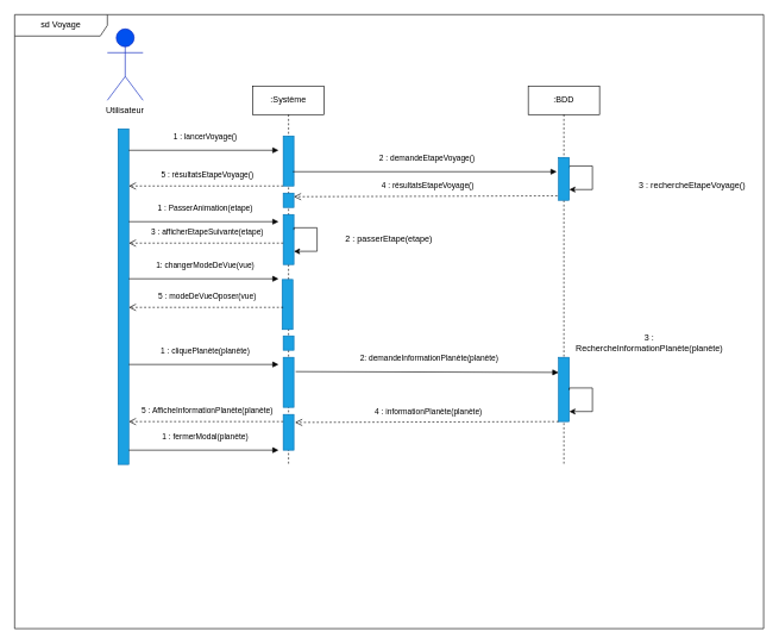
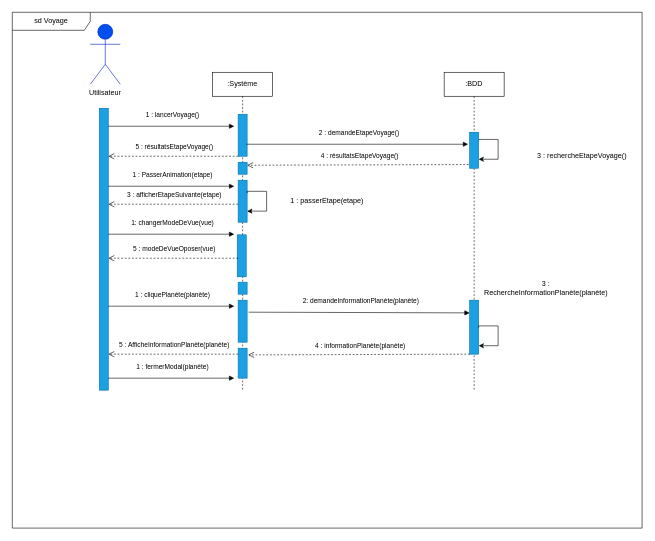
  <mxCell id="0" />
  <mxCell id="1" parent="0" />
  <mxCell id="2" value="sd Voyage" style="shape=umlFrame;whiteSpace=wrap;html=1;width=130;height=30;" parent="1" vertex="1"><mxGeometry x="20" y="20" width="1050" height="860" as="geometry" /></mxCell>
  <mxCell id="3" value="&lt;b&gt;Utilisateur&lt;/b&gt;" style="shape=umlActor;verticalLabelPosition=bottom;verticalAlign=top;html=1;fillColor=#0050ef;fontColor=#ffffff;strokeColor=#001DBC;" parent="1" vertex="1"><mxGeometry x="150" y="40" width="50" height="100" as="geometry" /></mxCell>
  <mxCell id="4" value="Utilisateur" style="text;html=1;strokeColor=none;fillColor=none;align=center;verticalAlign=middle;whiteSpace=wrap;rounded=0;" parent="1" vertex="1"><mxGeometry x="145" y="140" width="60" height="30" as="geometry" /></mxCell>
  <mxCell id="5" value=":Système" style="shape=umlLifeline;perimeter=lifelinePerimeter;whiteSpace=wrap;html=1;container=1;collapsible=0;recursiveResize=0;outlineConnect=0;" parent="1" vertex="1"><mxGeometry x="354" y="120" width="100" height="530" as="geometry" /></mxCell>
  <mxCell id="6" value="" style="rounded=0;whiteSpace=wrap;html=1;fillColor=#1ba1e2;fontColor=#ffffff;strokeColor=#006EAF;" parent="5" vertex="1"><mxGeometry x="42.5" y="180" width="15" height="70" as="geometry" /></mxCell>
  <mxCell id="7" value="" style="rounded=0;whiteSpace=wrap;html=1;fillColor=#1ba1e2;fontColor=#ffffff;strokeColor=#006EAF;" parent="5" vertex="1"><mxGeometry x="42.5" y="150" width="15" height="20" as="geometry" /></mxCell>
  <mxCell id="8" value="" style="rounded=0;whiteSpace=wrap;html=1;fillColor=#1ba1e2;fontColor=#ffffff;strokeColor=#006EAF;" parent="5" vertex="1"><mxGeometry x="42.5" y="350" width="15" height="20" as="geometry" /></mxCell>
  <mxCell id="9" value="" style="rounded=0;whiteSpace=wrap;html=1;fillColor=#1ba1e2;fontColor=#ffffff;strokeColor=#006EAF;" parent="5" vertex="1"><mxGeometry x="41" y="271" width="15" height="70" as="geometry" /></mxCell>
  <mxCell id="10" style="edgeStyle=orthogonalEdgeStyle;rounded=0;orthogonalLoop=1;jettySize=auto;html=1;exitX=1;exitY=0.25;exitDx=0;exitDy=0;entryX=1;entryY=0.75;entryDx=0;entryDy=0;" edge="1" parent="5"><mxGeometry relative="1" as="geometry"><Array as="points"><mxPoint x="58.03" y="198.51" /><mxPoint x="90.03" y="198.51" /><mxPoint x="90.03" y="231.51" /></Array><mxPoint x="57.53" y="201.51" as="sourcePoint" /><mxPoint x="57.53" y="231.51" as="targetPoint" /></mxGeometry></mxCell>
  <mxCell id="11" value=":BDD" style="shape=umlLifeline;perimeter=lifelinePerimeter;whiteSpace=wrap;html=1;container=1;collapsible=0;recursiveResize=0;outlineConnect=0;" parent="1" vertex="1"><mxGeometry x="740" y="120" width="100" height="530" as="geometry" /></mxCell>
  <mxCell id="12" style="edgeStyle=orthogonalEdgeStyle;rounded=0;orthogonalLoop=1;jettySize=auto;html=1;exitX=1;exitY=0.25;exitDx=0;exitDy=0;entryX=1;entryY=0.75;entryDx=0;entryDy=0;" parent="11" source="13" target="13" edge="1"><mxGeometry relative="1" as="geometry"><Array as="points"><mxPoint x="58" y="112" /><mxPoint x="90" y="112" /><mxPoint x="90" y="145" /></Array></mxGeometry></mxCell>
  <mxCell id="13" value="" style="rounded=0;whiteSpace=wrap;html=1;fillColor=#1ba1e2;fontColor=#ffffff;strokeColor=#006EAF;" parent="11" vertex="1"><mxGeometry x="42.5" y="100" width="15" height="60" as="geometry" /></mxCell>
  <mxCell id="14" value="" style="rounded=0;whiteSpace=wrap;html=1;fillColor=#1ba1e2;fontColor=#ffffff;strokeColor=#006EAF;" parent="1" vertex="1"><mxGeometry x="165" y="180" width="15" height="470" as="geometry" /></mxCell>
  <mxCell id="15" value="" style="rounded=0;whiteSpace=wrap;html=1;fillColor=#1ba1e2;fontColor=#ffffff;strokeColor=#006EAF;" parent="1" vertex="1"><mxGeometry x="396.5" y="190" width="15" height="70" as="geometry" /></mxCell>
  <mxCell id="16" value="1 : lancerVoyage()" style="html=1;verticalAlign=bottom;endArrow=block;rounded=0;" parent="1" edge="1"><mxGeometry x="0.016" y="10" width="80" relative="1" as="geometry"><mxPoint x="180" y="210" as="sourcePoint" /><mxPoint x="390" y="210" as="targetPoint" /><mxPoint as="offset" /></mxGeometry></mxCell>
  <mxCell id="17" value="2 : demandeEtapeVoyage()" style="html=1;verticalAlign=bottom;endArrow=block;rounded=0;" parent="1" edge="1"><mxGeometry x="0.016" y="10" width="80" relative="1" as="geometry"><mxPoint x="410" y="240" as="sourcePoint" /><mxPoint x="780" y="240" as="targetPoint" /><mxPoint as="offset" /></mxGeometry></mxCell>
  <mxCell id="18" value="3 : rechercheEtapeVoyage()" style="text;html=1;strokeColor=none;fillColor=none;align=center;verticalAlign=middle;whiteSpace=wrap;rounded=0;" parent="1" vertex="1"><mxGeometry x="875" y="245" width="190" height="30" as="geometry" /></mxCell>
  <mxCell id="19" value="4 : résultatsEtapeVoyage()" style="html=1;verticalAlign=bottom;endArrow=open;dashed=1;endSize=8;rounded=0;exitX=-0.111;exitY=0.897;exitDx=0;exitDy=0;exitPerimeter=0;entryX=1;entryY=0.25;entryDx=0;entryDy=0;" parent="1" source="13" target="7" edge="1"><mxGeometry x="-0.016" y="-6" relative="1" as="geometry"><mxPoint x="792.5" y="555" as="sourcePoint" /><mxPoint x="480" y="274" as="targetPoint" /><mxPoint as="offset" /></mxGeometry></mxCell>
  <mxCell id="20" value="1 : PasserAnimation(etape)" style="html=1;verticalAlign=bottom;endArrow=block;rounded=0;" parent="1" edge="1"><mxGeometry x="0.016" y="10" width="80" relative="1" as="geometry"><mxPoint x="180" y="310" as="sourcePoint" /><mxPoint x="390" y="310" as="targetPoint" /><mxPoint as="offset" /></mxGeometry></mxCell>
  <mxCell id="21" value="5 : résultatsEtapeVoyage()" style="html=1;verticalAlign=bottom;endArrow=open;dashed=1;endSize=8;rounded=0;exitX=0;exitY=1;exitDx=0;exitDy=0;" parent="1" source="15" edge="1"><mxGeometry x="-0.016" y="-6" relative="1" as="geometry"><mxPoint x="389.335" y="290" as="sourcePoint" /><mxPoint x="180" y="260" as="targetPoint" /><mxPoint as="offset" /><Array as="points" /></mxGeometry></mxCell>
  <mxCell id="22" value="3 : afficherEtapeSuivante(etape)" style="html=1;verticalAlign=bottom;endArrow=open;dashed=1;endSize=8;rounded=0;exitX=0;exitY=0.75;exitDx=0;exitDy=0;" parent="1" edge="1"><mxGeometry x="-0.016" y="-6" relative="1" as="geometry"><mxPoint x="396.5" y="340" as="sourcePoint" /><mxPoint x="180" y="340" as="targetPoint" /><mxPoint as="offset" /></mxGeometry></mxCell>
  <mxCell id="23" value="1: changerModeDeVue(vue)" style="html=1;verticalAlign=bottom;endArrow=block;rounded=0;" parent="1" edge="1"><mxGeometry x="0.016" y="10" width="80" relative="1" as="geometry"><mxPoint x="180" y="390" as="sourcePoint" /><mxPoint x="390" y="390" as="targetPoint" /><mxPoint as="offset" /></mxGeometry></mxCell>
  <mxCell id="24" value="" style="rounded=0;whiteSpace=wrap;html=1;fillColor=#1ba1e2;fontColor=#ffffff;strokeColor=#006EAF;" parent="1" vertex="1"><mxGeometry x="396.5" y="500" width="15" height="70" as="geometry" /></mxCell>
  <mxCell id="25" value="2: demandeInformationPlanète(planète)" style="html=1;verticalAlign=bottom;endArrow=block;rounded=0;" parent="1" edge="1"><mxGeometry x="0.016" y="10" width="80" relative="1" as="geometry"><mxPoint x="414" y="520" as="sourcePoint" /><mxPoint x="782.5" y="521.18" as="targetPoint" /><mxPoint as="offset" /></mxGeometry></mxCell>
  <mxCell id="26" value="" style="rounded=0;whiteSpace=wrap;html=1;fillColor=#1ba1e2;fontColor=#ffffff;strokeColor=#006EAF;" parent="1" vertex="1"><mxGeometry x="782.5" y="500" width="15" height="90" as="geometry" /></mxCell>
  <mxCell id="27" style="edgeStyle=orthogonalEdgeStyle;rounded=0;orthogonalLoop=1;jettySize=auto;html=1;exitX=1;exitY=0.25;exitDx=0;exitDy=0;entryX=1;entryY=0.75;entryDx=0;entryDy=0;" parent="1" edge="1"><mxGeometry relative="1" as="geometry"><Array as="points"><mxPoint x="798.03" y="542.94" /><mxPoint x="830.03" y="542.94" /><mxPoint x="830.03" y="575.94" /></Array><mxPoint x="797.53" y="545.94" as="sourcePoint" /><mxPoint x="797.53" y="575.94" as="targetPoint" /></mxGeometry></mxCell>
  <mxCell id="28" value="4 : informationPlanète(planète)" style="html=1;verticalAlign=bottom;endArrow=open;dashed=1;endSize=8;rounded=0;exitX=-0.111;exitY=0.897;exitDx=0;exitDy=0;exitPerimeter=0;entryX=1;entryY=0.25;entryDx=0;entryDy=0;" parent="1" edge="1"><mxGeometry x="-0.016" y="-6" relative="1" as="geometry"><mxPoint x="782.495" y="590" as="sourcePoint" /><mxPoint x="413.16" y="591.18" as="targetPoint" /><mxPoint as="offset" /></mxGeometry></mxCell>
  <mxCell id="29" value="" style="rounded=0;whiteSpace=wrap;html=1;fillColor=#1ba1e2;fontColor=#ffffff;strokeColor=#006EAF;" parent="1" vertex="1"><mxGeometry x="396.5" y="580" width="15" height="50" as="geometry" /></mxCell>
  <mxCell id="30" value="3 : RechercheInformationPlanète(planète)" style="text;html=1;strokeColor=none;fillColor=none;align=center;verticalAlign=middle;whiteSpace=wrap;rounded=0;" parent="1" vertex="1"><mxGeometry x="865" y="465" width="90" height="30" as="geometry" /></mxCell>
  <mxCell id="31" value="1 : cliquePlanète(planète)" style="html=1;verticalAlign=bottom;endArrow=block;rounded=0;" parent="1" edge="1"><mxGeometry x="0.016" y="10" width="80" relative="1" as="geometry"><mxPoint x="180" y="510" as="sourcePoint" /><mxPoint x="390" y="510" as="targetPoint" /><mxPoint as="offset" /></mxGeometry></mxCell>
  <mxCell id="32" value="5 : modeDeVueOposer(vue)" style="html=1;verticalAlign=bottom;endArrow=open;dashed=1;endSize=8;rounded=0;exitX=0;exitY=0.75;exitDx=0;exitDy=0;" edge="1" parent="1"><mxGeometry x="-0.016" y="-6" relative="1" as="geometry"><mxPoint x="396.5" y="430" as="sourcePoint" /><mxPoint x="180" y="430" as="targetPoint" /><mxPoint as="offset" /><Array as="points"><mxPoint x="280" y="430" /></Array></mxGeometry></mxCell>
  <mxCell id="33" value="5 : AfficheInformationPlanète(planète)" style="html=1;verticalAlign=bottom;endArrow=open;dashed=1;endSize=8;rounded=0;exitX=0;exitY=0.75;exitDx=0;exitDy=0;" edge="1" parent="1"><mxGeometry x="-0.016" y="-6" relative="1" as="geometry"><mxPoint x="396.5" y="590" as="sourcePoint" /><mxPoint x="180" y="590" as="targetPoint" /><mxPoint as="offset" /><Array as="points"><mxPoint x="280" y="590" /></Array></mxGeometry></mxCell>
- <mxCell id="34" value="2 : passerEtape(etape)" style="text;html=1;strokeColor=none;fillColor=none;align=center;verticalAlign=middle;whiteSpace=wrap;rounded=0;" vertex="1" parent="1"><mxGeometry x="450" y="320" width="190" height="30" as="geometry" /></mxCell>
+ <mxCell id="34" value="1 : passerEtape(etape)" style="text;html=1;strokeColor=none;fillColor=none;align=center;verticalAlign=middle;whiteSpace=wrap;rounded=0;" vertex="1" parent="1"><mxGeometry x="450" y="320" width="190" height="30" as="geometry" /></mxCell>
  <mxCell id="35" value="1 : fermerModal(planète)" style="html=1;verticalAlign=bottom;endArrow=block;rounded=0;" edge="1" parent="1"><mxGeometry x="0.016" y="10" width="80" relative="1" as="geometry"><mxPoint x="180" y="630" as="sourcePoint" /><mxPoint x="390" y="630" as="targetPoint" /><mxPoint as="offset" /></mxGeometry></mxCell>
